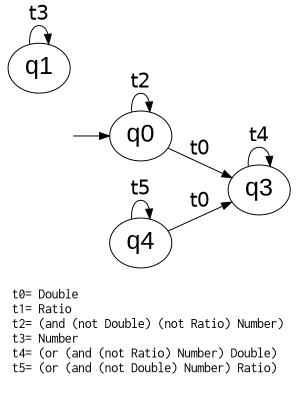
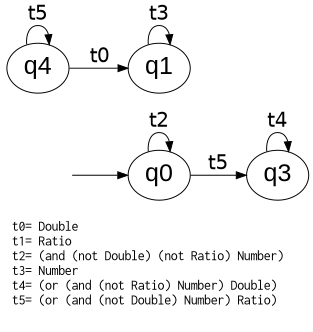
  digraph {
    fontname=courier
    label="\lt0= Double\lt1= Ratio\lt2= (and (not Double) (not Ratio) Number)\lt3= Number\lt4= (or (and (not Ratio) Number) Double)\lt5= (or (and (not Double) Number) Ratio)\l\l"
    labeljust=l
    nojustify=true
    rankdir=LR
    node [fontname=Arial fontsize=25]
    edge [fontname=Helvetica fontsize=20]
    H0 [style=invis width=0]
    q0
    q3
    q4
    q1
    H0 -> q0
    q0 -> q0 [label=t2]
-   q0 -> q3 [label=t0]
+   q0 -> q3 [label=t5]
    q3 -> q3 [label=t4]
    q4 -> q4 [label=t5]
-   q4 -> q3 [label=t0]
+   q4 -> q1 [label=t0]
    q1 -> q1 [label=t3]
  }
